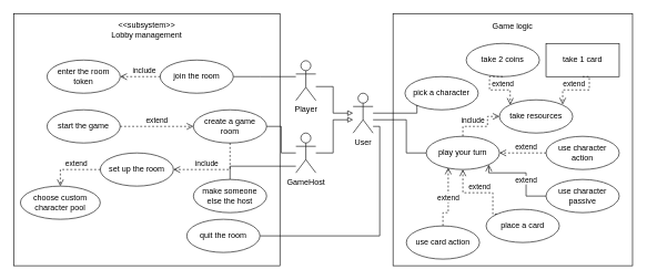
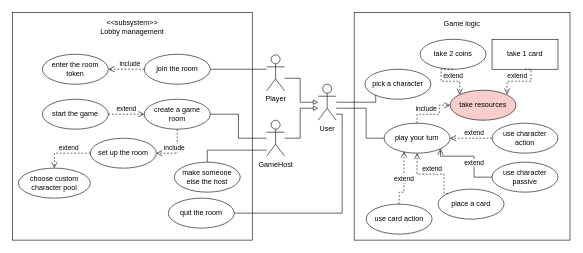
  <mxCell id="0" />
  <mxCell id="1" parent="0" />
  <mxCell id="2" value="" style="rounded=0;whiteSpace=wrap;html=1;fillColor=none;" vertex="1" parent="1"><mxGeometry x="590" y="20" width="360" height="380" as="geometry" /></mxCell>
  <mxCell id="3" value="" style="rounded=0;whiteSpace=wrap;html=1;fillColor=none;" vertex="1" parent="1"><mxGeometry x="20" y="20" width="400" height="380" as="geometry" /></mxCell>
  <mxCell id="4" value="" style="edgeStyle=orthogonalEdgeStyle;rounded=0;orthogonalLoop=1;jettySize=auto;html=1;startArrow=none;startFill=0;endArrow=none;endFill=0;" parent="1" source="6" target="18" edge="1"><mxGeometry relative="1" as="geometry"><Array as="points"><mxPoint x="390" y="115" /><mxPoint x="390" y="115" /></Array></mxGeometry></mxCell>
  <mxCell id="5" value="" style="edgeStyle=orthogonalEdgeStyle;rounded=0;orthogonalLoop=1;jettySize=auto;html=1;startArrow=none;startFill=0;endArrow=none;endFill=0;" parent="1" source="14" target="41" edge="1"><mxGeometry relative="1" as="geometry"><Array as="points"><mxPoint x="570" y="190" /><mxPoint x="570" y="355" /></Array></mxGeometry></mxCell>
  <mxCell id="6" value="Player" style="shape=umlActor;verticalLabelPosition=bottom;verticalAlign=top;html=1;outlineConnect=0;" parent="1" vertex="1"><mxGeometry x="444" y="91" width="30" height="60" as="geometry" /></mxCell>
- <mxCell id="7" value="create a game&lt;br&gt;room" style="ellipse;whiteSpace=wrap;html=1;" parent="1" vertex="1"><mxGeometry x="290" y="165" width="110" height="50" as="geometry" /></mxCell>
+ <mxCell id="7" value="create a game&lt;br&gt;room" style="ellipse;whiteSpace=wrap;html=1;" parent="1" vertex="1"><mxGeometry x="240" y="165" width="110" height="50" as="geometry" /></mxCell>
  <mxCell id="8" value="" style="edgeStyle=orthogonalEdgeStyle;rounded=0;orthogonalLoop=1;jettySize=auto;html=1;startArrow=none;startFill=0;endArrow=none;endFill=0;entryX=1;entryY=0.5;entryDx=0;entryDy=0;" parent="1" source="10" target="7" edge="1"><mxGeometry relative="1" as="geometry"><Array as="points" /></mxGeometry></mxCell>
  <mxCell id="9" value="" style="edgeStyle=orthogonalEdgeStyle;rounded=0;orthogonalLoop=1;jettySize=auto;html=1;startArrow=none;startFill=0;endArrow=none;endFill=0;entryX=0.5;entryY=0;entryDx=0;entryDy=0;" parent="1" source="10" target="42" edge="1"><mxGeometry relative="1" as="geometry"><Array as="points"><mxPoint x="345" y="250" /></Array></mxGeometry></mxCell>
  <mxCell id="10" value="GameHost" style="shape=umlActor;verticalLabelPosition=bottom;verticalAlign=top;html=1;outlineConnect=0;" parent="1" vertex="1"><mxGeometry x="444" y="200" width="30" height="60" as="geometry" /></mxCell>
  <mxCell id="11" style="edgeStyle=orthogonalEdgeStyle;rounded=0;orthogonalLoop=1;jettySize=auto;html=1;endArrow=none;endFill=0;startArrow=block;startFill=0;" parent="1" source="14" target="6" edge="1"><mxGeometry relative="1" as="geometry"><mxPoint x="500" y="120" as="targetPoint" /><Array as="points"><mxPoint x="500" y="170" /><mxPoint x="500" y="130" /></Array></mxGeometry></mxCell>
  <mxCell id="12" value="" style="edgeStyle=orthogonalEdgeStyle;rounded=0;orthogonalLoop=1;jettySize=auto;html=1;startArrow=none;startFill=0;endArrow=none;endFill=0;entryX=0;entryY=1;entryDx=0;entryDy=0;" parent="1" source="14" target="23" edge="1"><mxGeometry relative="1" as="geometry"><Array as="points"><mxPoint x="626" y="170" /></Array></mxGeometry></mxCell>
  <mxCell id="13" value="" style="edgeStyle=orthogonalEdgeStyle;rounded=0;orthogonalLoop=1;jettySize=auto;html=1;startArrow=none;startFill=0;endArrow=none;endFill=0;entryX=0;entryY=0.5;entryDx=0;entryDy=0;" parent="1" source="14" target="26" edge="1"><mxGeometry relative="1" as="geometry"><Array as="points"><mxPoint x="610" y="180" /><mxPoint x="610" y="230" /></Array></mxGeometry></mxCell>
  <mxCell id="14" value="User" style="shape=umlActor;verticalLabelPosition=bottom;verticalAlign=top;html=1;outlineConnect=0;" parent="1" vertex="1"><mxGeometry x="530" y="140" width="30" height="60" as="geometry" /></mxCell>
  <mxCell id="15" style="edgeStyle=orthogonalEdgeStyle;rounded=0;orthogonalLoop=1;jettySize=auto;html=1;endArrow=none;endFill=0;startArrow=block;startFill=0;" parent="1" source="14" target="10" edge="1"><mxGeometry relative="1" as="geometry"><mxPoint x="10" y="180" as="sourcePoint" /><mxPoint x="70" y="130" as="targetPoint" /><Array as="points"><mxPoint x="500" y="180" /><mxPoint x="500" y="230" /></Array></mxGeometry></mxCell>
  <mxCell id="16" value="set up the room" style="ellipse;whiteSpace=wrap;html=1;" parent="1" vertex="1"><mxGeometry x="150" y="230" width="110" height="50" as="geometry" /></mxCell>
  <mxCell id="17" value="include" style="html=1;verticalAlign=bottom;endArrow=open;dashed=1;endSize=8;rounded=0;edgeStyle=orthogonalEdgeStyle;exitX=0.5;exitY=1;exitDx=0;exitDy=0;entryX=1;entryY=0.5;entryDx=0;entryDy=0;" parent="1" source="7" target="16" edge="1"><mxGeometry x="0.2" relative="1" as="geometry"><mxPoint x="320" y="140" as="sourcePoint" /><mxPoint x="240" y="140" as="targetPoint" /><mxPoint as="offset" /></mxGeometry></mxCell>
  <mxCell id="18" value="join the room" style="ellipse;whiteSpace=wrap;html=1;" parent="1" vertex="1"><mxGeometry x="240" y="90" width="110" height="50" as="geometry" /></mxCell>
  <mxCell id="19" value="start the game" style="ellipse;whiteSpace=wrap;html=1;" parent="1" vertex="1"><mxGeometry x="70" y="165" width="110" height="50" as="geometry" /></mxCell>
  <mxCell id="20" value="extend" style="html=1;verticalAlign=bottom;endArrow=open;dashed=1;endSize=8;rounded=0;edgeStyle=orthogonalEdgeStyle;entryX=0;entryY=0.5;entryDx=0;entryDy=0;exitX=1;exitY=0.5;exitDx=0;exitDy=0;" parent="1" source="19" target="7" edge="1"><mxGeometry relative="1" as="geometry"><mxPoint x="190" y="190" as="sourcePoint" /><mxPoint x="305" y="115" as="targetPoint" /><mxPoint as="offset" /><Array as="points" /></mxGeometry></mxCell>
  <mxCell id="21" value="enter the room&lt;br&gt;token" style="ellipse;whiteSpace=wrap;html=1;" parent="1" vertex="1"><mxGeometry x="70" y="90" width="110" height="50" as="geometry" /></mxCell>
  <mxCell id="22" value="include" style="html=1;verticalAlign=bottom;endArrow=open;dashed=1;endSize=8;rounded=0;edgeStyle=orthogonalEdgeStyle;exitX=0;exitY=0.5;exitDx=0;exitDy=0;entryX=1;entryY=0.5;entryDx=0;entryDy=0;" parent="1" source="18" target="21" edge="1"><mxGeometry x="-0.2" relative="1" as="geometry"><mxPoint x="255" y="175" as="sourcePoint" /><mxPoint x="255" y="115" as="targetPoint" /><mxPoint as="offset" /></mxGeometry></mxCell>
  <mxCell id="23" value="pick a character" style="ellipse;whiteSpace=wrap;html=1;" parent="1" vertex="1"><mxGeometry x="608.03" y="115" width="110" height="50" as="geometry" /></mxCell>
  <mxCell id="24" value="choose custom&lt;br&gt;character pool" style="ellipse;whiteSpace=wrap;html=1;" parent="1" vertex="1"><mxGeometry x="30" y="280" width="120" height="50" as="geometry" /></mxCell>
  <mxCell id="25" value="extend" style="html=1;verticalAlign=bottom;endArrow=open;dashed=1;endSize=8;rounded=0;edgeStyle=orthogonalEdgeStyle;exitX=0;exitY=0.5;exitDx=0;exitDy=0;entryX=0.5;entryY=0;entryDx=0;entryDy=0;" parent="1" source="16" target="24" edge="1"><mxGeometry x="-0.158" relative="1" as="geometry"><mxPoint x="185" y="170" as="sourcePoint" /><mxPoint x="250" y="200" as="targetPoint" /><mxPoint as="offset" /><Array as="points"><mxPoint x="90" y="255" /></Array></mxGeometry></mxCell>
  <mxCell id="26" value="play your turn" style="ellipse;whiteSpace=wrap;html=1;" parent="1" vertex="1"><mxGeometry x="639.98" y="205" width="110" height="50" as="geometry" /></mxCell>
- <mxCell id="27" value="take resources" style="ellipse;whiteSpace=wrap;html=1;" parent="1" vertex="1"><mxGeometry x="750.03" y="150" width="110" height="50" as="geometry" /></mxCell>
+ <mxCell id="27" value="take resources" style="ellipse;whiteSpace=wrap;html=1;fillColor=#f8cecc;" parent="1" vertex="1"><mxGeometry x="750.03" y="150" width="110" height="50" as="geometry" /></mxCell>
  <mxCell id="28" value="take 2 coins" style="ellipse;whiteSpace=wrap;html=1;" parent="1" vertex="1"><mxGeometry x="700.03" y="65" width="110" height="50" as="geometry" /></mxCell>
  <mxCell id="29" value="extend" style="html=1;verticalAlign=bottom;endArrow=open;dashed=1;endSize=8;rounded=0;edgeStyle=orthogonalEdgeStyle;exitX=0.5;exitY=1;exitDx=0;exitDy=0;entryX=0;entryY=0;entryDx=0;entryDy=0;" parent="1" source="28" target="27" edge="1"><mxGeometry x="0.285" relative="1" as="geometry"><mxPoint x="255.03" y="345" as="sourcePoint" /><mxPoint x="255.03" y="395" as="targetPoint" /><mxPoint as="offset" /><Array as="points"><mxPoint x="734.98" y="135" /><mxPoint x="765.98" y="135" /></Array></mxGeometry></mxCell>
  <mxCell id="30" value="take 1 card" style="whiteSpace=wrap;html=1;rounded=0;" parent="1" vertex="1"><mxGeometry x="819.98" y="65" width="110" height="50" as="geometry" /></mxCell>
  <mxCell id="31" value="extend" style="html=1;verticalAlign=bottom;endArrow=open;dashed=1;endSize=8;rounded=0;edgeStyle=orthogonalEdgeStyle;exitX=0.5;exitY=1;exitDx=0;exitDy=0;" parent="1" source="30" edge="1"><mxGeometry x="0.152" relative="1" as="geometry"><mxPoint x="860.03" y="81.19" as="sourcePoint" /><mxPoint x="845.03" y="157" as="targetPoint" /><mxPoint as="offset" /><Array as="points"><mxPoint x="884.98" y="135" /><mxPoint x="844.98" y="135" /></Array></mxGeometry></mxCell>
  <mxCell id="32" value="include" style="html=1;verticalAlign=bottom;endArrow=open;dashed=1;endSize=8;rounded=0;edgeStyle=orthogonalEdgeStyle;exitX=0.5;exitY=0;exitDx=0;exitDy=0;entryX=0;entryY=0.5;entryDx=0;entryDy=0;" parent="1" source="26" target="27" edge="1"><mxGeometry x="-0.294" relative="1" as="geometry"><mxPoint x="731.921" y="192.322" as="sourcePoint" /><mxPoint x="789.98" y="212" as="targetPoint" /><mxPoint as="offset" /><Array as="points"><mxPoint x="695.03" y="190" /><mxPoint x="732.03" y="190" /><mxPoint x="732.03" y="175" /></Array></mxGeometry></mxCell>
  <mxCell id="33" value="place a card" style="ellipse;whiteSpace=wrap;html=1;" parent="1" vertex="1"><mxGeometry x="729.98" y="315" width="110" height="50" as="geometry" /></mxCell>
  <mxCell id="34" value="extend" style="html=1;verticalAlign=bottom;endArrow=open;dashed=1;endSize=8;rounded=0;edgeStyle=orthogonalEdgeStyle;exitX=0;exitY=0;exitDx=0;exitDy=0;entryX=0.5;entryY=1;entryDx=0;entryDy=0;" parent="1" source="33" target="26" edge="1"><mxGeometry x="-0.013" relative="1" as="geometry"><mxPoint x="803.03" y="130" as="sourcePoint" /><mxPoint x="834.139" y="167.322" as="targetPoint" /><mxPoint as="offset" /><Array as="points"><mxPoint x="739.98" y="322" /><mxPoint x="739.98" y="290" /><mxPoint x="694.98" y="290" /></Array></mxGeometry></mxCell>
  <mxCell id="35" value="use character action" style="ellipse;whiteSpace=wrap;html=1;" parent="1" vertex="1"><mxGeometry x="819.98" y="205" width="110" height="50" as="geometry" /></mxCell>
  <mxCell id="36" value="use character passive" style="ellipse;whiteSpace=wrap;html=1;" parent="1" vertex="1"><mxGeometry x="819.98" y="270" width="110" height="50" as="geometry" /></mxCell>
  <mxCell id="37" value="extend" style="html=1;verticalAlign=bottom;endArrow=open;dashed=0;endSize=8;rounded=0;edgeStyle=orthogonalEdgeStyle;entryX=1;entryY=1;entryDx=0;entryDy=0;exitX=0;exitY=0.5;exitDx=0;exitDy=0;" parent="1" source="36" target="26" edge="1"><mxGeometry x="-0.325" relative="1" as="geometry"><mxPoint x="755.98" y="300" as="sourcePoint" /><mxPoint x="704.98" y="265" as="targetPoint" /><mxPoint as="offset" /><Array as="points"><mxPoint x="789.98" y="295" /><mxPoint x="789.98" y="260" /><mxPoint x="733.98" y="260" /></Array></mxGeometry></mxCell>
  <mxCell id="38" value="extend" style="html=1;verticalAlign=bottom;endArrow=open;dashed=1;endSize=8;rounded=0;edgeStyle=orthogonalEdgeStyle;entryX=1;entryY=0.5;entryDx=0;entryDy=0;exitX=0;exitY=0.5;exitDx=0;exitDy=0;" parent="1" source="35" target="26" edge="1"><mxGeometry x="-0.143" relative="1" as="geometry"><mxPoint x="829.98" y="305" as="sourcePoint" /><mxPoint x="743.871" y="257.678" as="targetPoint" /><mxPoint as="offset" /><Array as="points"><mxPoint x="779.98" y="230" /><mxPoint x="779.98" y="230" /></Array></mxGeometry></mxCell>
  <mxCell id="39" value="use card action" style="ellipse;whiteSpace=wrap;html=1;" parent="1" vertex="1"><mxGeometry x="610.03" y="340" width="110" height="50" as="geometry" /></mxCell>
  <mxCell id="40" value="extend" style="html=1;verticalAlign=bottom;endArrow=open;dashed=1;endSize=8;rounded=0;edgeStyle=orthogonalEdgeStyle;entryX=0.3;entryY=0.943;entryDx=0;entryDy=0;exitX=0.5;exitY=0;exitDx=0;exitDy=0;entryPerimeter=0;" parent="1" source="39" target="26" edge="1"><mxGeometry x="-0.143" relative="1" as="geometry"><mxPoint x="749.98" y="490" as="sourcePoint" /><mxPoint x="669.98" y="415" as="targetPoint" /><mxPoint as="offset" /><Array as="points"><mxPoint x="664.98" y="320" /><mxPoint x="672.98" y="320" /></Array></mxGeometry></mxCell>
  <mxCell id="41" value="quit the room" style="ellipse;whiteSpace=wrap;html=1;" parent="1" vertex="1"><mxGeometry x="280" y="330" width="110" height="50" as="geometry" /></mxCell>
  <mxCell id="42" value="make someone&lt;br&gt;else the host" style="ellipse;whiteSpace=wrap;html=1;" parent="1" vertex="1"><mxGeometry x="290" y="270" width="110" height="50" as="geometry" /></mxCell>
  <mxCell id="43" value="&amp;lt;&amp;lt;subsystem&amp;gt;&amp;gt;&lt;br&gt;Lobby management" style="text;html=1;strokeColor=none;fillColor=none;align=center;verticalAlign=middle;whiteSpace=wrap;rounded=0;" vertex="1" parent="1"><mxGeometry x="130" y="25" width="180" height="40" as="geometry" /></mxCell>
  <mxCell id="44" value="Game logic" style="text;html=1;strokeColor=none;fillColor=none;align=center;verticalAlign=middle;whiteSpace=wrap;rounded=0;" vertex="1" parent="1"><mxGeometry x="680" y="30" width="180" height="20" as="geometry" /></mxCell>
